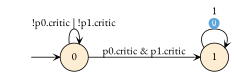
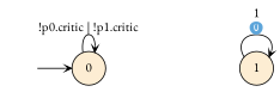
  digraph {
    fontname="EB Garamond"
    rankdir=LR
    node [fillcolor="#FDEDD3" fontname="EB Garamond" shape=circle style=filled]
    edge [arrowhead=vee arrowsize=.7 fontname="EB Garamond"]
    I [style=invis width=0]
    n2 [label=0]
    n3 [label=1]
    I -> n2
    n2 -> n2 [label=<!p0.critic | !p1.critic>]
-   n2 -> n3 [label=<p0.critic &amp; p1.critic>]
    n3 -> n3 [label=<1<br/><font color="#5DA5DA">⓿</font>>]
  }
